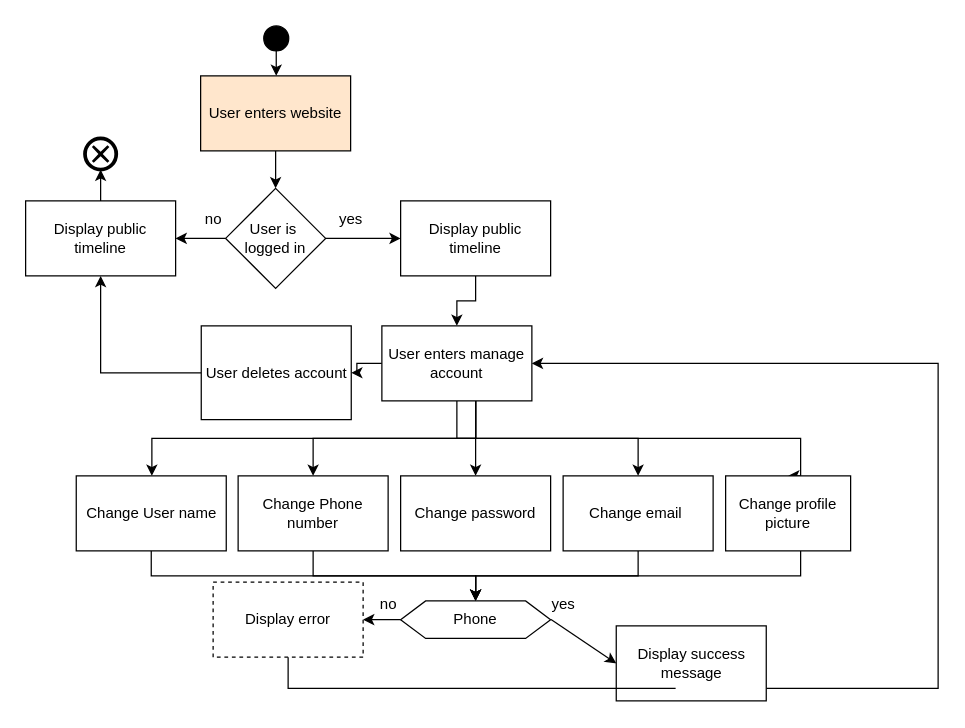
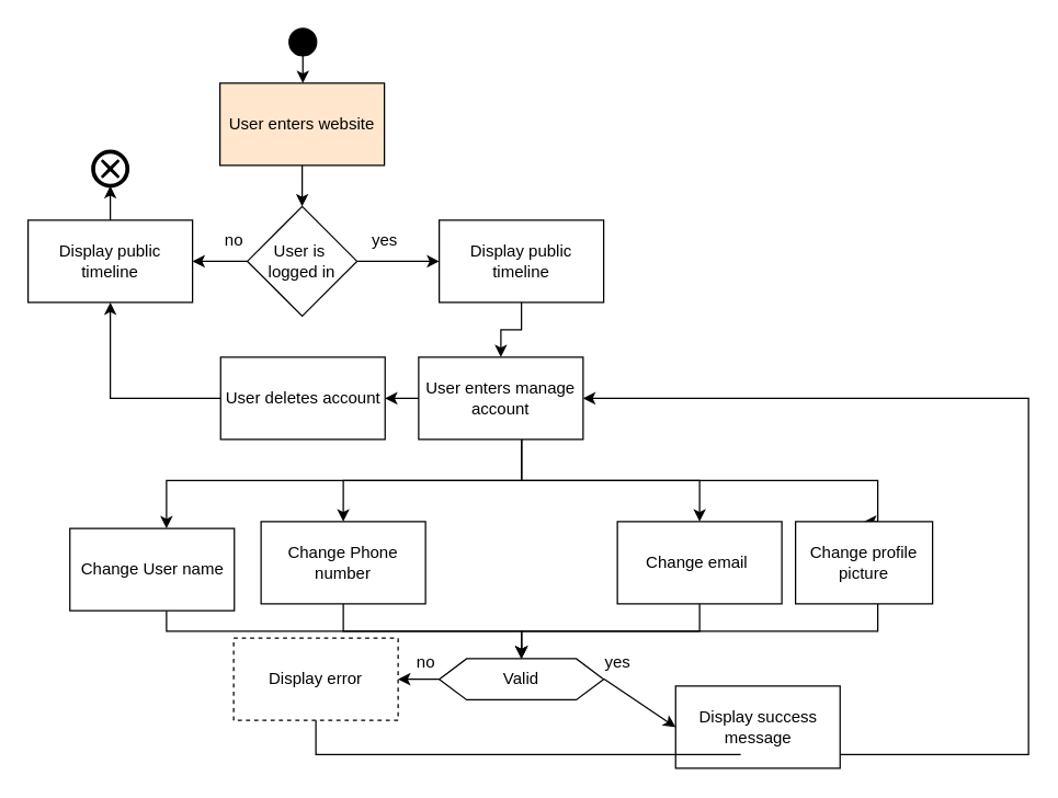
  <mxCell id="0" />
  <mxCell id="1" parent="0" />
  <mxCell id="2" value="" style="edgeStyle=orthogonalEdgeStyle;rounded=0;orthogonalLoop=1;jettySize=auto;html=1;" edge="1" parent="1" source="3"><mxGeometry relative="1" as="geometry"><mxPoint x="220" y="150" as="targetPoint" /></mxGeometry></mxCell>
  <mxCell id="3" value="User enters website" style="rounded=0;whiteSpace=wrap;html=1;fillColor=#ffe6cc;" vertex="1" parent="1"><mxGeometry x="160" y="60" width="120" height="60" as="geometry" /></mxCell>
  <mxCell id="4" value="" style="edgeStyle=orthogonalEdgeStyle;rounded=0;orthogonalLoop=1;jettySize=auto;html=1;" edge="1" parent="1" source="6" target="7"><mxGeometry relative="1" as="geometry" /></mxCell>
  <mxCell id="5" value="" style="edgeStyle=orthogonalEdgeStyle;rounded=0;orthogonalLoop=1;jettySize=auto;html=1;" edge="1" parent="1" source="6" target="12"><mxGeometry relative="1" as="geometry" /></mxCell>
  <mxCell id="6" value="User is&amp;nbsp; logged in" style="rhombus;whiteSpace=wrap;html=1;" vertex="1" parent="1"><mxGeometry x="180" y="150" width="80" height="80" as="geometry" /></mxCell>
  <mxCell id="7" value="Display public timeline" style="whiteSpace=wrap;html=1;" vertex="1" parent="1"><mxGeometry x="20" y="160" width="120" height="60" as="geometry" /></mxCell>
  <mxCell id="8" value="no" style="text;html=1;align=center;verticalAlign=middle;resizable=0;points=[];autosize=1;strokeColor=none;fillColor=none;" vertex="1" parent="1"><mxGeometry x="150" y="160" width="40" height="30" as="geometry" /></mxCell>
  <mxCell id="9" style="edgeStyle=orthogonalEdgeStyle;rounded=0;orthogonalLoop=1;jettySize=auto;html=1;entryX=0.5;entryY=0;entryDx=0;entryDy=0;" edge="1" parent="1" source="10" target="3"><mxGeometry relative="1" as="geometry" /></mxCell>
  <mxCell id="10" value="" style="ellipse;whiteSpace=wrap;html=1;aspect=fixed;fillColor=#000000;" vertex="1" parent="1"><mxGeometry x="210.5" y="20" width="20" height="20" as="geometry" /></mxCell>
  <mxCell id="11" value="" style="edgeStyle=orthogonalEdgeStyle;rounded=0;orthogonalLoop=1;jettySize=auto;html=1;" edge="1" parent="1" source="12" target="20"><mxGeometry relative="1" as="geometry" /></mxCell>
  <mxCell id="12" value="Display public timeline" style="whiteSpace=wrap;html=1;" vertex="1" parent="1"><mxGeometry x="320" y="160" width="120" height="60" as="geometry" /></mxCell>
  <mxCell id="13" value="yes" style="text;html=1;align=center;verticalAlign=middle;resizable=0;points=[];autosize=1;strokeColor=none;fillColor=none;" vertex="1" parent="1"><mxGeometry x="260" y="160" width="40" height="30" as="geometry" /></mxCell>
  <mxCell id="14" value="" style="edgeStyle=orthogonalEdgeStyle;rounded=0;orthogonalLoop=1;jettySize=auto;html=1;" edge="1" parent="1" source="20" target="22"><mxGeometry relative="1" as="geometry"><Array as="points"><mxPoint x="380" y="350" /><mxPoint x="121" y="350" /></Array></mxGeometry></mxCell>
  <mxCell id="15" style="edgeStyle=orthogonalEdgeStyle;rounded=0;orthogonalLoop=1;jettySize=auto;html=1;entryX=0.5;entryY=0;entryDx=0;entryDy=0;" edge="1" parent="1" source="20" target="24"><mxGeometry relative="1" as="geometry"><Array as="points"><mxPoint x="380" y="350" /><mxPoint x="250" y="350" /></Array></mxGeometry></mxCell>
- <mxCell id="16" style="edgeStyle=orthogonalEdgeStyle;rounded=0;orthogonalLoop=1;jettySize=auto;html=1;entryX=0.5;entryY=0;entryDx=0;entryDy=0;" edge="1" parent="1" source="20" target="29"><mxGeometry relative="1" as="geometry" /></mxCell>
  <mxCell id="17" style="edgeStyle=orthogonalEdgeStyle;rounded=0;orthogonalLoop=1;jettySize=auto;html=1;entryX=0.5;entryY=0;entryDx=0;entryDy=0;" edge="1" parent="1" source="20" target="26"><mxGeometry relative="1" as="geometry"><Array as="points"><mxPoint x="380" y="350" /><mxPoint x="510" y="350" /></Array></mxGeometry></mxCell>
  <mxCell id="18" style="edgeStyle=orthogonalEdgeStyle;rounded=0;orthogonalLoop=1;jettySize=auto;html=1;entryX=0.5;entryY=0;entryDx=0;entryDy=0;" edge="1" parent="1" source="20" target="28"><mxGeometry relative="1" as="geometry"><Array as="points"><mxPoint x="380" y="350" /><mxPoint x="640" y="350" /></Array></mxGeometry></mxCell>
  <mxCell id="19" value="" style="edgeStyle=orthogonalEdgeStyle;rounded=0;orthogonalLoop=1;jettySize=auto;html=1;" edge="1" parent="1" source="20" target="31"><mxGeometry relative="1" as="geometry" /></mxCell>
  <mxCell id="20" value="User enters manage account" style="whiteSpace=wrap;html=1;" vertex="1" parent="1"><mxGeometry x="305" y="260" width="120" height="60" as="geometry" /></mxCell>
  <mxCell id="21" style="edgeStyle=orthogonalEdgeStyle;rounded=0;orthogonalLoop=1;jettySize=auto;html=1;entryX=0.5;entryY=0;entryDx=0;entryDy=0;" edge="1" parent="1" source="22" target="34"><mxGeometry relative="1" as="geometry"><Array as="points"><mxPoint x="121" y="460" /><mxPoint x="380" y="460" /></Array></mxGeometry></mxCell>
- <mxCell id="22" value="Change User name" style="whiteSpace=wrap;html=1;" vertex="1" parent="1"><mxGeometry x="60.5" y="380" width="120" height="60" as="geometry" /></mxCell>
+ <mxCell id="22" value="Change User name" style="whiteSpace=wrap;html=1;" vertex="1" parent="1"><mxGeometry x="50.5" y="385" width="120" height="60" as="geometry" /></mxCell>
  <mxCell id="23" style="edgeStyle=orthogonalEdgeStyle;rounded=0;orthogonalLoop=1;jettySize=auto;html=1;entryX=0.5;entryY=0;entryDx=0;entryDy=0;" edge="1" parent="1" source="24" target="34"><mxGeometry relative="1" as="geometry"><Array as="points"><mxPoint x="250" y="460" /><mxPoint x="380" y="460" /></Array></mxGeometry></mxCell>
  <mxCell id="24" value="Change Phone number" style="rounded=0;whiteSpace=wrap;html=1;" vertex="1" parent="1"><mxGeometry x="190" y="380" width="120" height="60" as="geometry" /></mxCell>
  <mxCell id="25" style="edgeStyle=orthogonalEdgeStyle;rounded=0;orthogonalLoop=1;jettySize=auto;html=1;entryX=0.5;entryY=0;entryDx=0;entryDy=0;" edge="1" parent="1" source="26" target="34"><mxGeometry relative="1" as="geometry"><Array as="points"><mxPoint x="510" y="460" /><mxPoint x="380" y="460" /></Array></mxGeometry></mxCell>
  <mxCell id="26" value="Change email&amp;nbsp;" style="rounded=0;whiteSpace=wrap;html=1;" vertex="1" parent="1"><mxGeometry x="450" y="380" width="120" height="60" as="geometry" /></mxCell>
  <mxCell id="27" style="edgeStyle=orthogonalEdgeStyle;rounded=0;orthogonalLoop=1;jettySize=auto;html=1;entryX=0.5;entryY=0;entryDx=0;entryDy=0;" edge="1" parent="1" source="28" target="34"><mxGeometry relative="1" as="geometry"><Array as="points"><mxPoint x="640" y="460" /><mxPoint x="380" y="460" /></Array></mxGeometry></mxCell>
  <mxCell id="28" value="Change profile picture" style="whiteSpace=wrap;html=1;" vertex="1" parent="1"><mxGeometry x="580" y="380" width="100" height="60" as="geometry" /></mxCell>
- <mxCell id="29" value="Change password" style="whiteSpace=wrap;html=1;" vertex="1" parent="1"><mxGeometry x="320" y="380" width="120" height="60" as="geometry" /></mxCell>
  <mxCell id="30" value="" style="edgeStyle=orthogonalEdgeStyle;rounded=0;orthogonalLoop=1;jettySize=auto;html=1;entryX=0.5;entryY=1;entryDx=0;entryDy=0;" edge="1" parent="1" source="31" target="7"><mxGeometry relative="1" as="geometry" /></mxCell>
- <mxCell id="31" value="User deletes account" style="whiteSpace=wrap;html=1;" vertex="1" parent="1"><mxGeometry x="160.5" y="260" width="120" height="75" as="geometry" /></mxCell>
+ <mxCell id="31" value="User deletes account" style="whiteSpace=wrap;html=1;" vertex="1" parent="1"><mxGeometry x="160.5" y="260" width="120" height="60" as="geometry" /></mxCell>
  <mxCell id="32" value="" style="points=[[0.145,0.145,0],[0.5,0,0],[0.855,0.145,0],[1,0.5,0],[0.855,0.855,0],[0.5,1,0],[0.145,0.855,0],[0,0.5,0]];shape=mxgraph.bpmn.event;html=1;verticalLabelPosition=bottom;labelBackgroundColor=#ffffff;verticalAlign=top;align=center;perimeter=ellipsePerimeter;outlineConnect=0;aspect=fixed;outline=end;symbol=cancel;" vertex="1" parent="1"><mxGeometry x="67.5" y="110" width="25" height="25" as="geometry" /></mxCell>
  <mxCell id="33" value="" style="edgeStyle=orthogonalEdgeStyle;rounded=0;orthogonalLoop=1;jettySize=auto;html=1;" edge="1" parent="1" source="34" target="37"><mxGeometry relative="1" as="geometry" /></mxCell>
- <mxCell id="34" value="Phone" style="shape=hexagon;perimeter=hexagonPerimeter2;whiteSpace=wrap;html=1;fixedSize=1;" vertex="1" parent="1"><mxGeometry x="320" y="480" width="120" height="30" as="geometry" /></mxCell>
+ <mxCell id="34" value="Valid" style="shape=hexagon;perimeter=hexagonPerimeter2;whiteSpace=wrap;html=1;fixedSize=1;" vertex="1" parent="1"><mxGeometry x="320" y="480" width="120" height="30" as="geometry" /></mxCell>
  <mxCell id="35" style="edgeStyle=orthogonalEdgeStyle;rounded=0;orthogonalLoop=1;jettySize=auto;html=1;entryX=1;entryY=0.5;entryDx=0;entryDy=0;" edge="1" parent="1" source="36" target="20"><mxGeometry relative="1" as="geometry"><Array as="points"><mxPoint x="533" y="550" /><mxPoint x="750" y="550" /><mxPoint x="750" y="290" /></Array></mxGeometry></mxCell>
  <mxCell id="36" value="Display success message" style="whiteSpace=wrap;html=1;" vertex="1" parent="1"><mxGeometry x="492.5" y="500" width="120" height="60" as="geometry" /></mxCell>
  <mxCell id="37" value="Display error" style="whiteSpace=wrap;html=1;dashed=1;" vertex="1" parent="1"><mxGeometry x="170" y="465" width="120" height="60" as="geometry" /></mxCell>
  <mxCell id="38" value="no" style="text;html=1;align=center;verticalAlign=middle;resizable=0;points=[];autosize=1;strokeColor=none;fillColor=none;" vertex="1" parent="1"><mxGeometry x="290" y="468" width="40" height="30" as="geometry" /></mxCell>
  <mxCell id="39" value="yes" style="text;html=1;align=center;verticalAlign=middle;resizable=0;points=[];autosize=1;strokeColor=none;fillColor=none;" vertex="1" parent="1"><mxGeometry x="430" y="468" width="40" height="30" as="geometry" /></mxCell>
  <mxCell id="40" value="" style="endArrow=classic;html=1;rounded=0;entryX=0;entryY=0.5;entryDx=0;entryDy=0;exitX=0.259;exitY=0.894;exitDx=0;exitDy=0;exitPerimeter=0;" edge="1" parent="1" source="39" target="36"><mxGeometry width="50" height="50" relative="1" as="geometry"><mxPoint x="440" y="490" as="sourcePoint" /><mxPoint x="490" y="450" as="targetPoint" /></mxGeometry></mxCell>
  <mxCell id="41" style="edgeStyle=orthogonalEdgeStyle;rounded=0;orthogonalLoop=1;jettySize=auto;html=1;entryX=0.5;entryY=1;entryDx=0;entryDy=0;entryPerimeter=0;" edge="1" parent="1" source="7" target="32"><mxGeometry relative="1" as="geometry" /></mxCell>
  <mxCell id="42" value="" style="endArrow=none;html=1;rounded=0;exitX=0.5;exitY=1;exitDx=0;exitDy=0;" edge="1" parent="1" source="37"><mxGeometry width="50" height="50" relative="1" as="geometry"><mxPoint x="410" y="360" as="sourcePoint" /><mxPoint x="540" y="550" as="targetPoint" /><Array as="points"><mxPoint x="230" y="550" /></Array></mxGeometry></mxCell>
